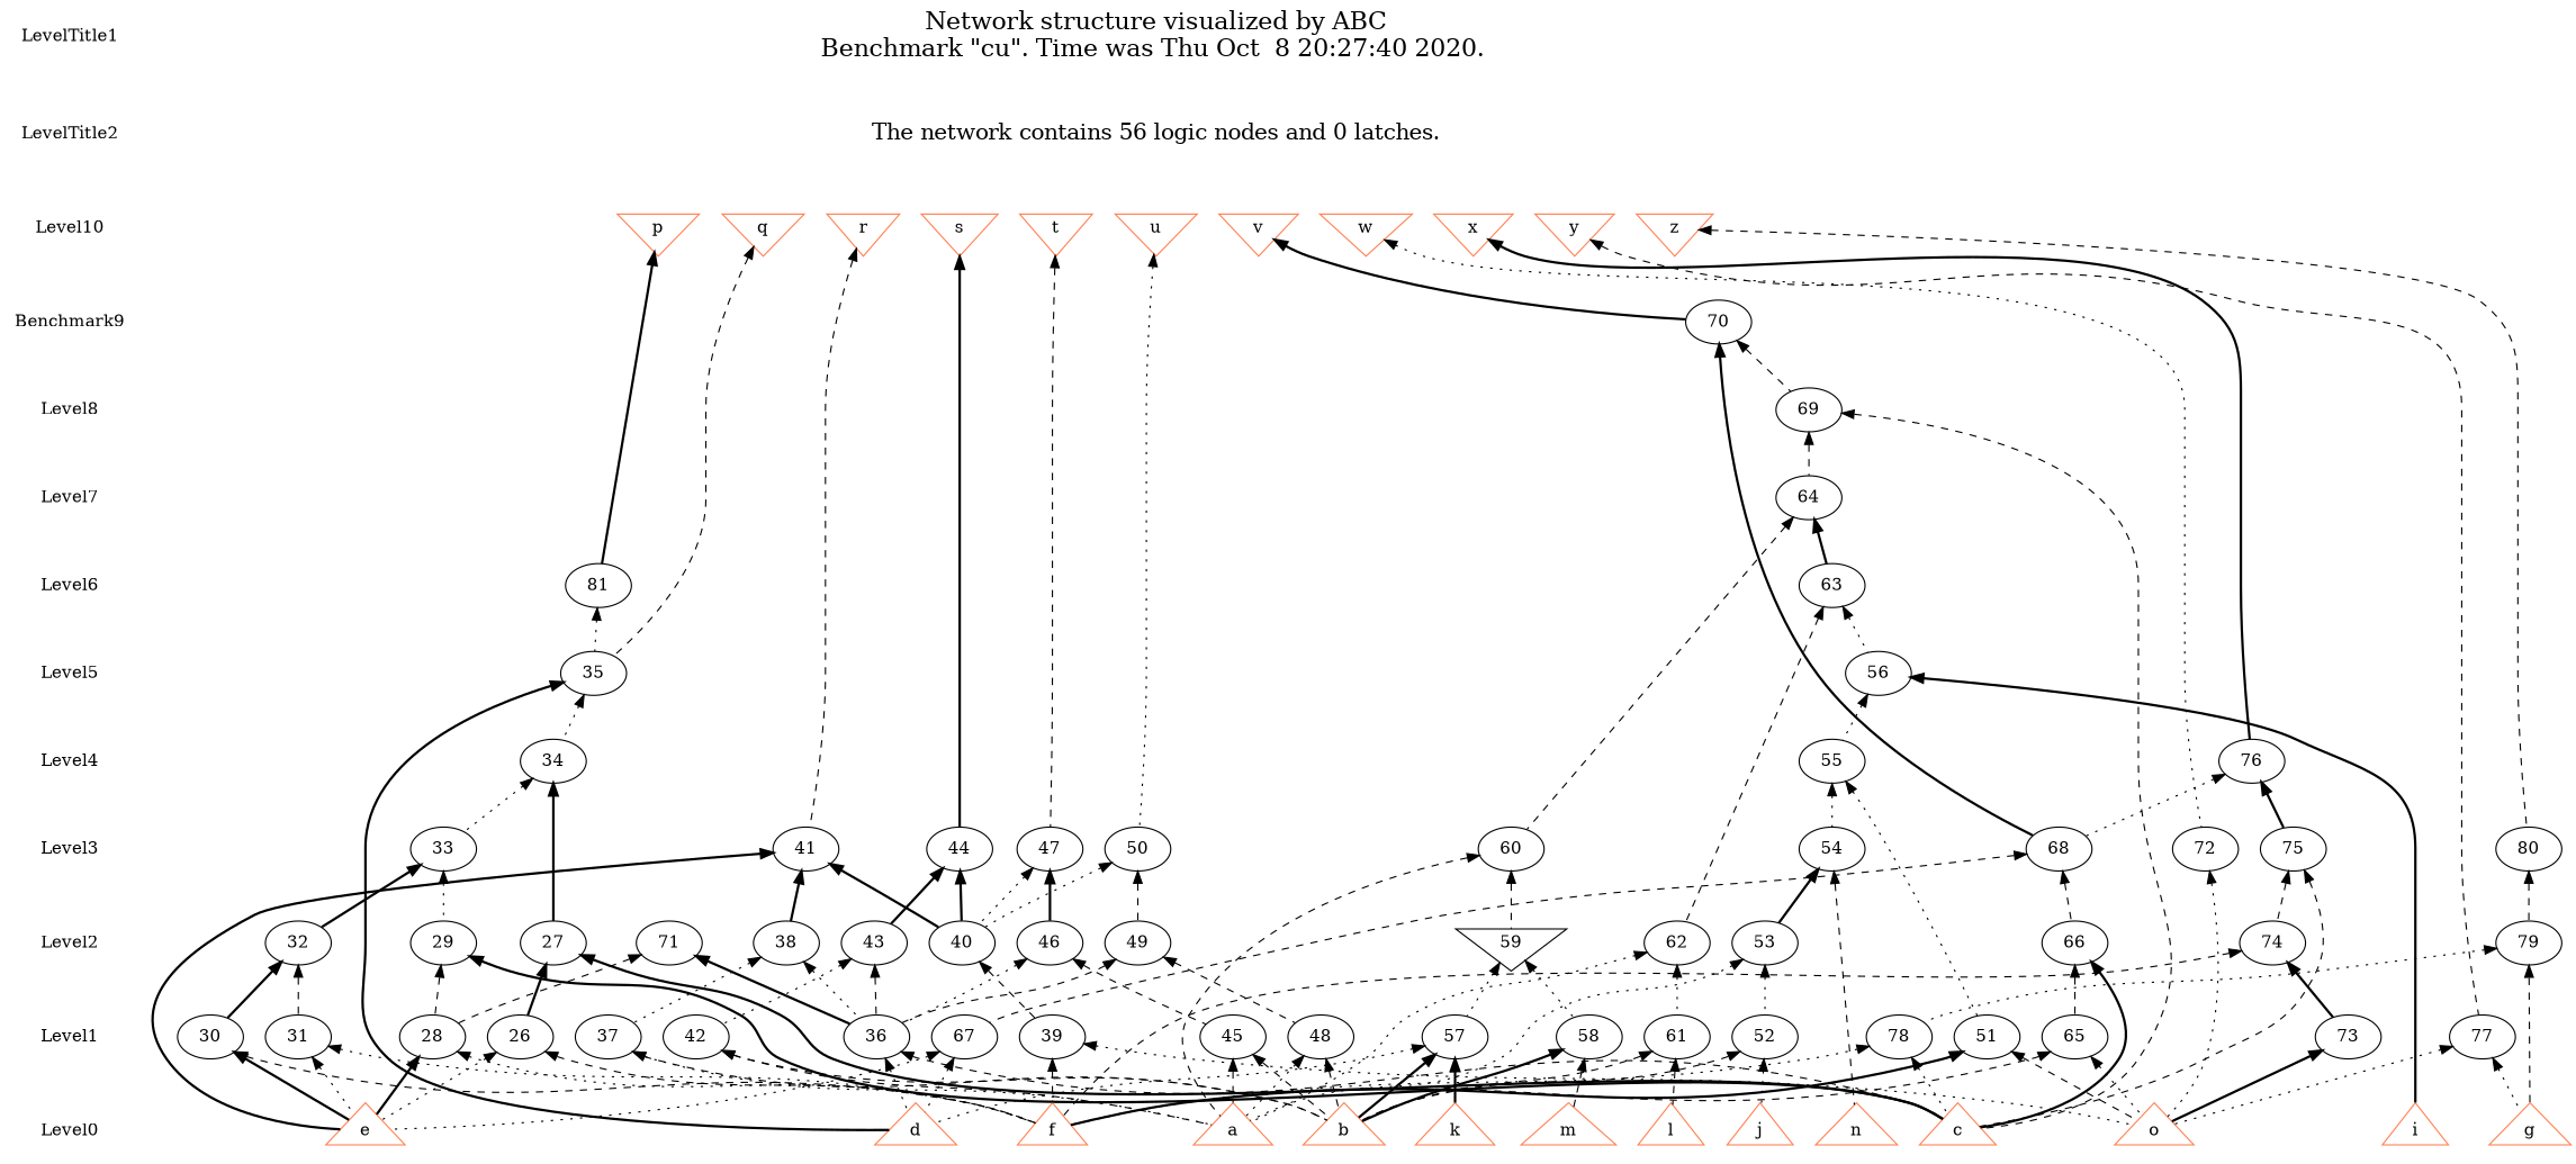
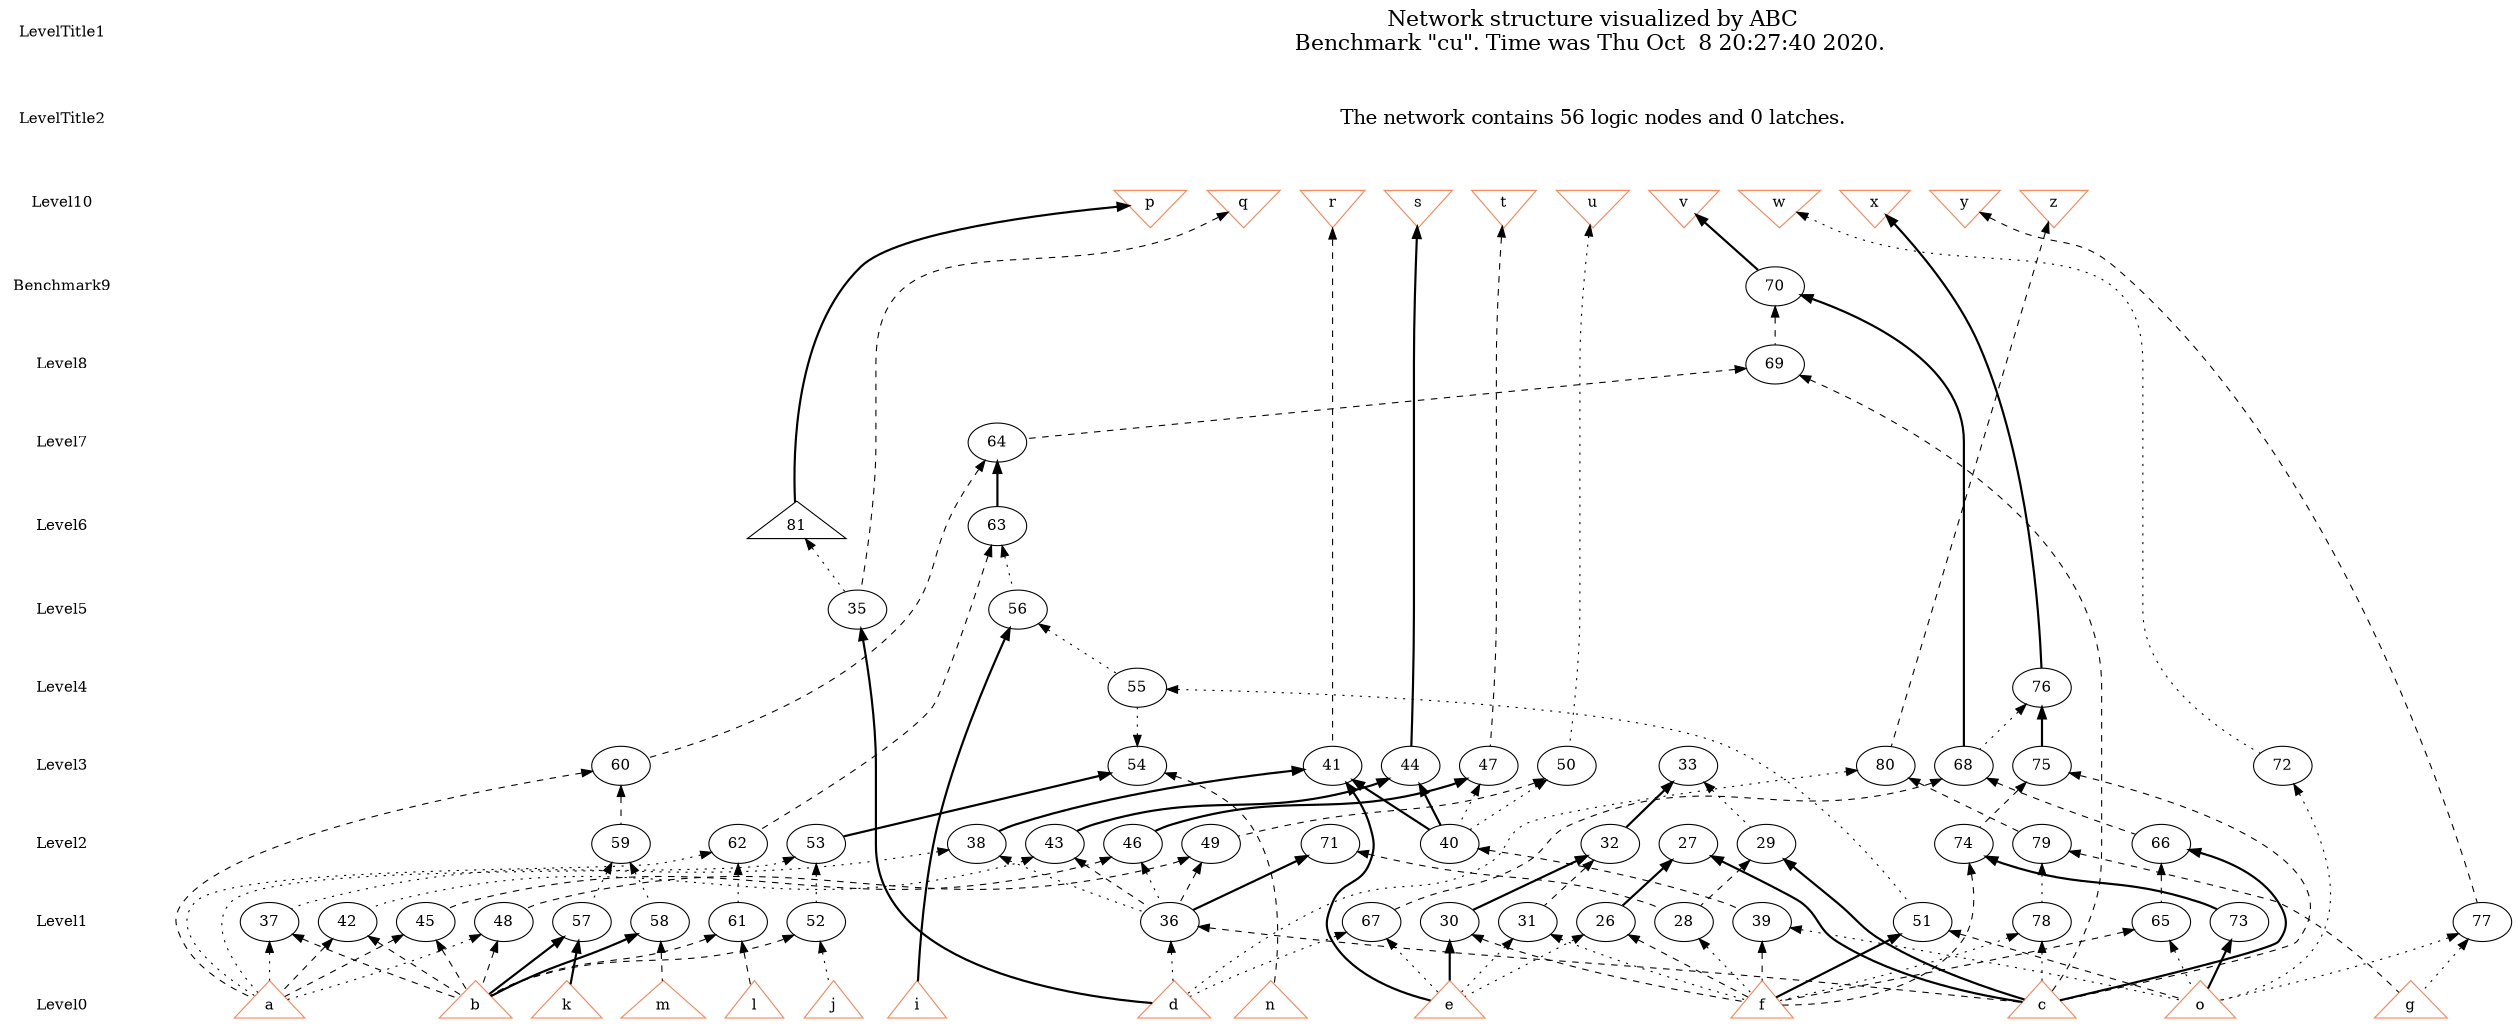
  digraph {
    node [shape=ellipse]
    edge [dir=back style=dashed]
    LevelTitle1 [shape=plaintext]
    LevelTitle2 [shape=plaintext]
    Level10 [shape=plaintext]
    n4 [label=Benchmark9 shape=plaintext]
    Level8 [shape=plaintext]
    Level7 [shape=plaintext]
    Level6 [shape=plaintext]
    Level5 [shape=plaintext]
    Level4 [shape=plaintext]
    Level3 [shape=plaintext]
    Level2 [shape=plaintext]
    Level1 [shape=plaintext]
    Level0 [shape=plaintext]
    n14 [fontname="Times-Roman" fontsize=20 label="Network structure visualized by ABC\nBenchmark \"cu\". Time was Thu Oct  8 20:27:40 2020. " shape=plaintext]
    n15 [fontname="Times-Roman" fontsize=18 label="The network contains 56 logic nodes and 0 latches.\n" shape=plaintext]
    n16 [color=coral fillcolor=coral label=p shape=invtriangle]
    n17 [color=coral fillcolor=coral label=q shape=invtriangle]
    n18 [color=coral fillcolor=coral label=r shape=invtriangle]
    n19 [color=coral fillcolor=coral label=s shape=invtriangle]
    n20 [color=coral fillcolor=coral label=t shape=invtriangle]
    n21 [color=coral fillcolor=coral label=u shape=invtriangle]
    n22 [color=coral fillcolor=coral label=v shape=invtriangle]
    n23 [color=coral fillcolor=coral label=w shape=invtriangle]
    n24 [color=coral fillcolor=coral label=x shape=invtriangle]
    n25 [color=coral fillcolor=coral label=y shape=invtriangle]
    n26 [color=coral fillcolor=coral label=z shape=invtriangle]
    n27 [label="70\n"]
    n28 [label="69\n"]
    n29 [label="64\n"]
    n30 [label="63\n"]
-   n31 [label="81\n"]
+   n31 [label="81\n" shape=triangle]
    n32 [label="35\n"]
    n33 [label="56\n"]
-   n34 [label="34\n"]
    n35 [label="55\n"]
    n36 [label="76\n"]
    n37 [label="33\n"]
    n38 [label="41\n"]
    n39 [label="44\n"]
    n40 [label="47\n"]
    n41 [label="50\n"]
    n42 [label="54\n"]
    n43 [label="60\n"]
    n44 [label="68\n"]
    n45 [label="72\n"]
    n46 [label="75\n"]
    n47 [label="80\n"]
    n48 [label="27\n"]
    n49 [label="29\n"]
    n50 [label="32\n"]
    n51 [label="38\n"]
    n52 [label="40\n"]
    n53 [label="43\n"]
    n54 [label="46\n"]
    n55 [label="49\n"]
    n56 [label="53\n"]
-   n57 [label="59\n" shape=invtriangle]
+   n57 [label="59\n"]
    n58 [label="62\n"]
    n59 [label="66\n"]
    n60 [label="71\n"]
    n61 [label="74\n"]
    n62 [label="79\n"]
    n63 [label="26\n"]
    n64 [label="28\n"]
    n65 [label="30\n"]
    n66 [label="31\n"]
    n67 [label="36\n"]
    n68 [label="37\n"]
    n69 [label="39\n"]
    n70 [label="42\n"]
    n71 [label="45\n"]
    n72 [label="48\n"]
    n73 [label="51\n"]
    n74 [label="52\n"]
    n75 [label="57\n"]
    n76 [label="58\n"]
    n77 [label="61\n"]
    n78 [label="65\n"]
    n79 [label="67\n"]
    n80 [label="73\n"]
    n81 [label="77\n"]
    n82 [label="78\n"]
    n83 [color=coral fillcolor=coral label=a shape=triangle]
    n84 [color=coral fillcolor=coral label=b shape=triangle]
    n85 [color=coral fillcolor=coral label=c shape=triangle]
    n86 [color=coral fillcolor=coral label=d shape=triangle]
    n87 [color=coral fillcolor=coral label=e shape=triangle]
    n88 [color=coral fillcolor=coral label=f shape=triangle]
    n89 [color=coral fillcolor=coral label=g shape=triangle]
    n90 [color=coral fillcolor=coral label=i shape=triangle]
    n91 [color=coral fillcolor=coral label=j shape=triangle]
    n92 [color=coral fillcolor=coral label=k shape=triangle]
    n93 [color=coral fillcolor=coral label=l shape=triangle]
    n94 [color=coral fillcolor=coral label=m shape=triangle]
    n95 [color=coral fillcolor=coral label=n shape=triangle]
    n96 [color=coral fillcolor=coral label=o shape=triangle]
    subgraph sub_1 {
      LevelTitle1
      LevelTitle2
      Level10
      n4
      Level8
      Level7
      Level6
      Level5
      Level4
      Level3
      Level2
      Level1
      Level0
    }
    subgraph sub_2 {
      rank=same
      LevelTitle1
      n14
    }
    subgraph sub_3 {
      rank=same
      LevelTitle2
      n15
    }
    subgraph sub_4 {
      rank=same
      Level10
      n16
      n17
      n18
      n19
      n20
      n21
      n22
      n23
      n24
      n25
      n26
    }
    subgraph sub_5 {
      rank=same
      n4
      n27
    }
    subgraph sub_6 {
      rank=same
      Level8
      n28
    }
    subgraph sub_7 {
      rank=same
      Level7
      n29
    }
    subgraph sub_8 {
      rank=same
      Level6
      n30
      n31
    }
    subgraph sub_9 {
      rank=same
      Level5
      n32
      n33
    }
    subgraph sub_10 {
      rank=same
      Level4
-     n34
      n35
      n36
    }
    subgraph sub_11 {
      rank=same
      Level3
      n37
      n38
      n39
      n40
      n41
      n42
      n43
      n44
      n45
      n46
      n47
    }
    subgraph sub_12 {
      rank=same
      Level2
      n48
      n49
      n50
      n51
      n52
      n53
      n54
      n55
      n56
      n57
      n58
      n59
      n60
      n61
      n62
    }
    subgraph sub_13 {
      rank=same
      Level1
      n63
      n64
      n65
      n66
      n67
      n68
      n69
      n70
      n71
      n72
      n73
      n74
      n75
      n76
      n77
      n78
      n79
      n80
      n81
      n82
    }
    subgraph sub_14 {
      rank=same
      Level0
      n83
      n84
      n85
      n86
      n87
      n88
      n89
      n90
      n91
      n92
      n93
      n94
      n95
      n96
    }
    LevelTitle1 -> LevelTitle2 [style=invis]
    LevelTitle2 -> Level10 [style=invis]
    Level10 -> n4 [style=invis]
    n4 -> Level8 [style=invis]
    Level8 -> Level7 [style=invis]
    Level7 -> Level6 [style=invis]
    Level6 -> Level5 [style=invis]
    Level5 -> Level4 [style=invis]
    Level4 -> Level3 [style=invis]
    Level3 -> Level2 [style=invis]
    Level2 -> Level1 [style=invis]
    Level1 -> Level0 [style=invis]
    n14 -> n15 [style=invis]
    n15 -> n16 [style=invis]
    n15 -> n17 [style=invis]
    n15 -> n18 [style=invis]
    n15 -> n19 [style=invis]
    n15 -> n20 [style=invis]
    n15 -> n21 [style=invis]
    n15 -> n22 [style=invis]
    n15 -> n23 [style=invis]
    n15 -> n24 [style=invis]
    n15 -> n25 [style=invis]
    n15 -> n26 [style=invis]
    n16 -> n17 [style=invis]
    n16 -> n31 [style=bold]
    n17 -> n18 [style=invis]
    n17 -> n32
    n18 -> n19 [style=invis]
    n18 -> n38
    n19 -> n20 [style=invis]
    n19 -> n39 [style=bold]
    n20 -> n21 [style=invis]
    n20 -> n40
    n21 -> n22 [style=invis]
    n21 -> n41 [style=dotted]
    n22 -> n23 [style=invis]
    n22 -> n27 [style=bold]
    n23 -> n24 [style=invis]
    n23 -> n45 [style=dotted]
    n24 -> n25 [style=invis]
    n24 -> n36 [style=bold]
    n25 -> n26 [style=invis]
    n25 -> n81
    n26 -> n47
    n27 -> n28
    n27 -> n44 [style=bold]
    n28 -> n29
    n28 -> n85
    n29 -> n30 [style=bold]
    n29 -> n43
    n30 -> n33 [style=dotted]
    n30 -> n58
    n31 -> n32 [style=dotted]
-   n32 -> n34 [style=dotted]
    n32 -> n86 [style=bold]
    n33 -> n35 [style=dotted]
    n33 -> n90 [style=bold]
-   n34 -> n37 [style=dotted]
-   n34 -> n48 [style=bold]
-   n35 -> n42 [style=dotted]
+   n42 -> n35 [style=dotted]
    n35 -> n73 [style=dotted]
    n36 -> n44 [style=dotted]
    n36 -> n46 [style=bold]
    n37 -> n49 [style=dotted]
    n37 -> n50 [style=bold]
    n38 -> n51 [style=bold]
    n38 -> n52 [style=bold]
    n38 -> n87 [style=bold]
    n39 -> n52 [style=bold]
    n39 -> n53 [style=bold]
    n40 -> n52 [style=dotted]
    n40 -> n54 [style=bold]
    n41 -> n52 [style=dotted]
    n41 -> n55
    n42 -> n56 [style=bold]
    n42 -> n95
    n43 -> n57
    n43 -> n83
    n44 -> n59
    n44 -> n79
    n45 -> n96 [style=dotted]
    n46 -> n61
    n46 -> n85
    n47 -> n62
-   n75 -> n86 [style=dotted]
+   n47 -> n86 [style=dotted]
    n48 -> n63 [style=bold]
    n48 -> n85 [style=bold]
    n49 -> n64
    n49 -> n85 [style=bold]
    n50 -> n65 [style=bold]
    n50 -> n66
    n51 -> n67 [style=dotted]
    n51 -> n68 [style=dotted]
    n52 -> n69
    n53 -> n67
    n53 -> n70 [style=dotted]
    n54 -> n67 [style=dotted]
    n54 -> n71
    n55 -> n67
    n55 -> n72
    n56 -> n74 [style=dotted]
    n56 -> n83 [style=dotted]
    n57 -> n75 [style=dotted]
    n57 -> n76 [style=dotted]
    n58 -> n77 [style=dotted]
    n58 -> n83 [style=dotted]
    n59 -> n78
    n59 -> n85 [style=bold]
    n60 -> n64
    n60 -> n67 [style=bold]
    n61 -> n80 [style=bold]
    n61 -> n88
    n62 -> n82 [style=dotted]
    n62 -> n89
    n63 -> n87 [style=dotted]
    n63 -> n88
-   n64 -> n87 [style=bold]
    n64 -> n88 [style=dotted]
    n65 -> n87 [style=bold]
    n65 -> n88
    n66 -> n87 [style=dotted]
    n66 -> n88 [style=dotted]
    n67 -> n85
    n67 -> n86 [style=dotted]
    n68 -> n83 [style=dotted]
    n68 -> n84
    n69 -> n88
    n69 -> n96 [style=dotted]
    n70 -> n83
    n70 -> n84
    n71 -> n83
    n71 -> n84
    n72 -> n83 [style=dotted]
    n72 -> n84
    n73 -> n88 [style=bold]
    n73 -> n96
    n74 -> n84
    n74 -> n91 [style=dotted]
    n75 -> n84 [style=bold]
    n75 -> n92 [style=bold]
    n76 -> n84 [style=bold]
    n76 -> n94
    n77 -> n84
    n77 -> n93
    n78 -> n88
    n78 -> n96 [style=dotted]
    n79 -> n86 [style=dotted]
    n79 -> n87 [style=dotted]
    n80 -> n96 [style=bold]
    n81 -> n89 [style=dotted]
    n81 -> n96 [style=dotted]
    n82 -> n85 [style=dotted]
    n82 -> n88 [style=dotted]
  }
